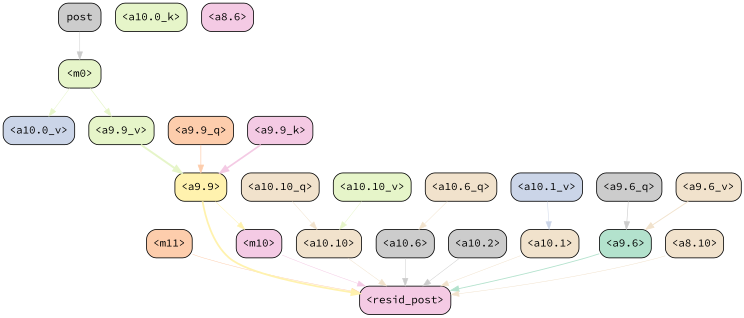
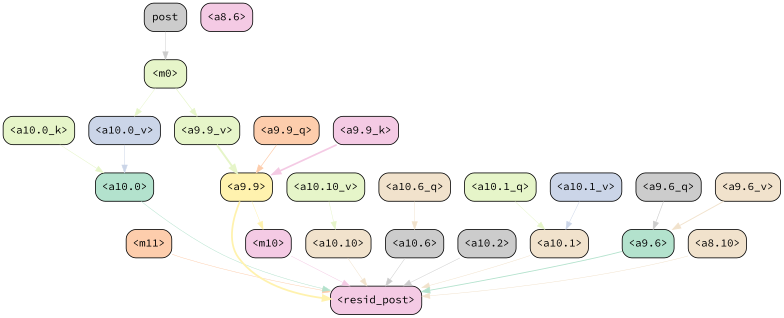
  strict digraph {
    fontname="Source Code Pro"
    splines=true
    node [color=black fillcolor="#f1e2cc" fontname="Source Code Pro" shape=box style="filled, rounded"]
    edge [color="#f1e2cc" fontname="Source Code Pro" penwidth=0.6]
    "<m11>" [fillcolor="#fdcdac"]
    "<resid_post>" [fillcolor="#f4cae4"]
    "<m10>" [fillcolor="#f4cae4"]
    "<a10.10>"
    "<a10.6>" [fillcolor="#cccccc"]
    "<a10.2>" [fillcolor="#cccccc"]
    "<a10.1>"
+   "<a10.0>" [fillcolor="#b3e2cd"]
    "<a9.9>" [fillcolor="#fff2ae"]
    "<a9.6>" [fillcolor="#b3e2cd"]
    "<a8.10>"
-   "<a10.10_q>"
    "<a10.6_q>"
+   "<a10.1_q>" [fillcolor="#e6f5c9"]
    "<a10.0_k>" [fillcolor="#e6f5c9"]
    "<a10.10_v>" [fillcolor="#e6f5c9"]
    "<a10.1_v>" [fillcolor="#cbd5e8"]
    "<a10.0_v>" [fillcolor="#cbd5e8"]
    "<a8.6>" [fillcolor="#f4cae4"]
    "<m0>" [fillcolor="#e6f5c9"]
    "<a9.9_v>" [fillcolor="#e6f5c9"]
    "<a9.9_q>" [fillcolor="#fdcdac"]
    "<a9.6_q>" [fillcolor="#cccccc"]
    "<a9.9_k>" [fillcolor="#f4cae4"]
    "<a9.6_v>"
    n26 [fillcolor="#cccccc" label=post]
    "<m11>" -> "<resid_post>" [color="#fdcdac"]
    "<m10>" -> "<resid_post>" [color="#f4cae4"]
    "<a10.10>" -> "<resid_post>"
    "<a10.6>" -> "<resid_post>" [color="#cccccc"]
    "<a10.2>" -> "<resid_post>" [color="#cccccc"]
    "<a10.1>" -> "<resid_post>"
+   "<a10.0>" -> "<resid_post>" [color="#b3e2cd"]
    "<a9.9>" -> "<resid_post>" [color="#fff2ae" penwidth=2.280607223510742]
    "<a9.9>" -> "<m10>" [color="#fff2ae"]
    "<a9.6>" -> "<resid_post>" [color="#b3e2cd" penwidth=1.1054627895355225]
    "<a8.10>" -> "<resid_post>"
-   "<a10.10_q>" -> "<a10.10>"
    "<a10.6_q>" -> "<a10.6>"
+   "<a10.1_q>" -> "<a10.1>" [color="#e6f5c9"]
+   "<a10.0_k>" -> "<a10.0>" [color="#e6f5c9" penwidth=0.6687326431274414]
    "<a10.10_v>" -> "<a10.10>" [color="#e6f5c9" penwidth=0.6003279685974121]
    "<a10.1_v>" -> "<a10.1>" [color="#cbd5e8"]
+   "<a10.0_v>" -> "<a10.0>" [color="#cbd5e8" penwidth=0.6401631832122803]
    "<m0>" -> "<a10.0_v>" [color="#e6f5c9"]
    "<m0>" -> "<a9.9_v>" [color="#e6f5c9" penwidth=0.8420706391334534]
    "<a9.9_v>" -> "<a9.9>" [color="#e6f5c9" penwidth=2.518794506788254]
    "<a9.9_q>" -> "<a9.9>" [color="#fdcdac" penwidth=0.8772643208503723]
    "<a9.6_q>" -> "<a9.6>" [color="#cccccc" penwidth=0.7653374671936035]
    "<a9.9_k>" -> "<a9.9>" [color="#f4cae4" penwidth=2.1823697090148926]
    "<a9.6_v>" -> "<a9.6>" [penwidth=1.1561685800552368]
    n26 -> "<m0>" [color="#cccccc"]
  }
